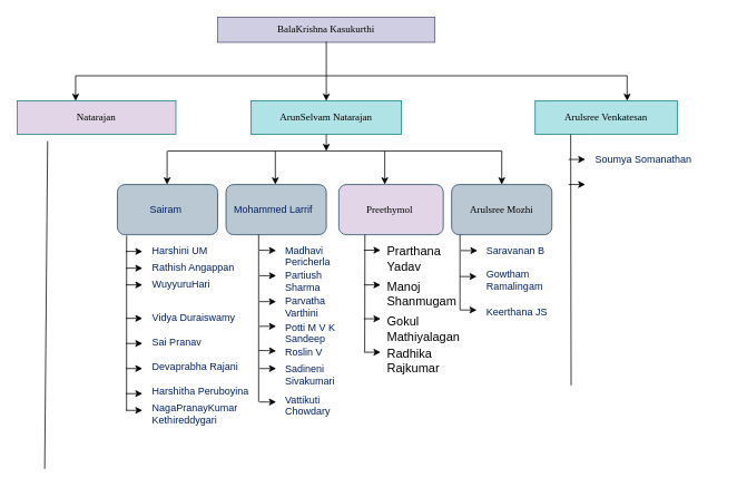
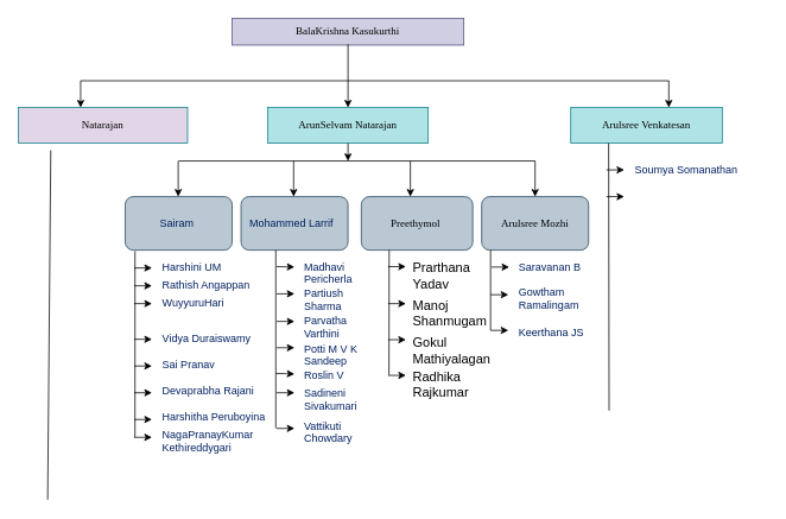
  <mxCell id="0" />
  <mxCell id="1" parent="0" />
  <mxCell id="2" value="&lt;font face=&quot;Verdana&quot;&gt;BalaKrishna Kasukurthi&lt;/font&gt;" style="rounded=0;whiteSpace=wrap;html=1;fillColor=#d0cee2;strokeColor=#56517e;" vertex="1" parent="1"><mxGeometry x="260" y="20" width="260" height="30" as="geometry" /></mxCell>
  <mxCell id="3" value="" style="endArrow=none;html=1;" edge="1" parent="1"><mxGeometry width="50" height="50" relative="1" as="geometry"><mxPoint x="90" y="90" as="sourcePoint" /><mxPoint x="750" y="90" as="targetPoint" /></mxGeometry></mxCell>
  <mxCell id="4" value="" style="endArrow=classic;html=1;" edge="1" parent="1"><mxGeometry width="50" height="50" relative="1" as="geometry"><mxPoint x="90" y="90" as="sourcePoint" /><mxPoint x="90" y="120" as="targetPoint" /></mxGeometry></mxCell>
  <mxCell id="5" value="" style="endArrow=classic;html=1;" edge="1" parent="1"><mxGeometry width="50" height="50" relative="1" as="geometry"><mxPoint x="390" y="90" as="sourcePoint" /><mxPoint x="390" y="120" as="targetPoint" /></mxGeometry></mxCell>
  <mxCell id="6" value="" style="endArrow=classic;html=1;" edge="1" parent="1"><mxGeometry width="50" height="50" relative="1" as="geometry"><mxPoint x="750" y="90" as="sourcePoint" /><mxPoint x="750" y="120" as="targetPoint" /></mxGeometry></mxCell>
  <mxCell id="7" value="&lt;font face=&quot;Verdana&quot;&gt;Natarajan&lt;/font&gt;" style="rounded=0;whiteSpace=wrap;html=1;fillColor=#e1d5e7;strokeColor=#0e8088;" vertex="1" parent="1"><mxGeometry y="120" width="190" height="40" as="geometry" x="20" /></mxCell>
  <mxCell id="8" value="&lt;font face=&quot;Verdana&quot;&gt;ArunSelvam Natarajan&lt;/font&gt;" style="rounded=0;whiteSpace=wrap;html=1;fillColor=#b0e3e6;strokeColor=#0e8088;" vertex="1" parent="1"><mxGeometry x="300" y="120" width="180" height="40" as="geometry" /></mxCell>
  <mxCell id="9" value="&lt;font face=&quot;Verdana&quot;&gt;Arulsree Venkatesan&lt;/font&gt;" style="rounded=0;whiteSpace=wrap;html=1;fillColor=#b0e3e6;strokeColor=#0e8088;" vertex="1" parent="1"><mxGeometry x="640" y="120" width="170" height="40" as="geometry" /></mxCell>
  <mxCell id="10" value="" style="endArrow=none;html=1;" edge="1" parent="1"><mxGeometry width="50" height="50" relative="1" as="geometry"><mxPoint x="600" y="180" as="sourcePoint" /><mxPoint x="200" y="180" as="targetPoint" /></mxGeometry></mxCell>
  <mxCell id="11" value="" style="endArrow=classic;html=1;" edge="1" parent="1"><mxGeometry width="50" height="50" relative="1" as="geometry"><mxPoint x="199.5" y="180" as="sourcePoint" /><mxPoint x="199.5" y="220" as="targetPoint" /></mxGeometry></mxCell>
  <mxCell id="12" value="" style="endArrow=classic;html=1;" edge="1" parent="1"><mxGeometry width="50" height="50" relative="1" as="geometry"><mxPoint x="329" y="180" as="sourcePoint" /><mxPoint x="329" y="220" as="targetPoint" /></mxGeometry></mxCell>
  <mxCell id="13" value="" style="endArrow=classic;html=1;" edge="1" parent="1"><mxGeometry width="50" height="50" relative="1" as="geometry"><mxPoint x="460" y="180" as="sourcePoint" /><mxPoint x="460" y="220" as="targetPoint" /></mxGeometry></mxCell>
  <mxCell id="14" value="" style="endArrow=classic;html=1;" edge="1" parent="1"><mxGeometry width="50" height="50" relative="1" as="geometry"><mxPoint x="600" y="180" as="sourcePoint" /><mxPoint x="600" y="220" as="targetPoint" /></mxGeometry></mxCell>
  <mxCell id="15" value="&lt;span style=&quot;font-size: 9.0pt ; font-family: &amp;#34;verdana&amp;#34; , sans-serif ; color: #002060&quot;&gt;Mohammed Larrif&amp;nbsp;&amp;nbsp;&lt;/span&gt;" style="rounded=1;whiteSpace=wrap;html=1;fillColor=#bac8d3;strokeColor=#23445d;" vertex="1" parent="1"><mxGeometry x="270" y="220" width="120" height="60" as="geometry" /></mxCell>
  <mxCell id="16" value="&lt;span style=&quot;font-size: 9.0pt ; font-family: &amp;#34;verdana&amp;#34; , sans-serif ; color: #002060&quot;&gt;Sairam&amp;nbsp;&lt;/span&gt;" style="rounded=1;whiteSpace=wrap;html=1;fillColor=#bac8d3;strokeColor=#23445d;" vertex="1" parent="1"><mxGeometry x="140" y="220" width="120" height="60" as="geometry" /></mxCell>
- <mxCell id="17" value="&lt;font face=&quot;Verdana&quot;&gt;Preethymol&amp;nbsp;&lt;/font&gt;" style="rounded=1;whiteSpace=wrap;html=1;fillColor=#e1d5e7;strokeColor=#23445d;" vertex="1" parent="1"><mxGeometry x="405" y="220" width="125" height="60" as="geometry" /></mxCell>
+ <mxCell id="17" value="&lt;font face=&quot;Verdana&quot;&gt;Preethymol&amp;nbsp;&lt;/font&gt;" style="rounded=1;whiteSpace=wrap;html=1;fillColor=#bac8d3;strokeColor=#23445d;" vertex="1" parent="1"><mxGeometry x="405" y="220" width="125" height="60" as="geometry" /></mxCell>
  <mxCell id="18" value="&lt;font face=&quot;Verdana&quot;&gt;Arulsree Mozhi&lt;/font&gt;" style="rounded=1;whiteSpace=wrap;html=1;fillColor=#bac8d3;strokeColor=#23445d;" vertex="1" parent="1"><mxGeometry x="540" y="220" width="120" height="60" as="geometry" /></mxCell>
  <mxCell id="19" value="" style="endArrow=none;html=1;entryX=0.192;entryY=1.2;entryDx=0;entryDy=0;entryPerimeter=0;" edge="1" parent="1" target="7"><mxGeometry width="50" height="50" relative="1" as="geometry"><mxPoint x="53" y="560" as="sourcePoint" /><mxPoint x="80" y="270" as="targetPoint" /></mxGeometry></mxCell>
  <mxCell id="20" value="" style="endArrow=classic;html=1;exitX=0.5;exitY=1;exitDx=0;exitDy=0;" edge="1" parent="1" source="8"><mxGeometry width="50" height="50" relative="1" as="geometry"><mxPoint x="370" y="210" as="sourcePoint" /><mxPoint x="390" y="180" as="targetPoint" /></mxGeometry></mxCell>
  <mxCell id="21" value="" style="endArrow=none;html=1;" edge="1" parent="1"><mxGeometry width="50" height="50" relative="1" as="geometry"><mxPoint x="390" y="90" as="sourcePoint" /><mxPoint x="390" y="49" as="targetPoint" /></mxGeometry></mxCell>
  <mxCell id="22" value="" style="endArrow=classic;html=1;" edge="1" parent="1"><mxGeometry width="50" height="50" relative="1" as="geometry"><mxPoint x="150" y="300" as="sourcePoint" /><mxPoint x="170" y="300" as="targetPoint" /></mxGeometry></mxCell>
  <mxCell id="23" value="&lt;span style=&quot;font-size: 9.0pt ; font-family: &amp;#34;verdana&amp;#34; , sans-serif ; color: #002060&quot;&gt;Harshini UM&amp;nbsp;&lt;/span&gt;" style="text;html=1;resizable=0;points=[];autosize=1;align=left;verticalAlign=top;spacingTop=-4;" vertex="1" parent="1"><mxGeometry x="180" y="289" width="90" height="20" as="geometry" /></mxCell>
  <mxCell id="24" value="" style="endArrow=classic;html=1;" edge="1" parent="1"><mxGeometry width="50" height="50" relative="1" as="geometry"><mxPoint x="150" y="320" as="sourcePoint" /><mxPoint x="170" y="320" as="targetPoint" /></mxGeometry></mxCell>
  <mxCell id="25" value="&lt;span style=&quot;font-size: 9.0pt ; font-family: &amp;#34;verdana&amp;#34; , sans-serif ; color: #002060&quot;&gt;Rathish Angappan&amp;nbsp;&lt;/span&gt;" style="text;html=1;resizable=0;points=[];autosize=1;align=left;verticalAlign=top;spacingTop=-4;" vertex="1" parent="1"><mxGeometry x="180" y="309" width="130" height="20" as="geometry" /></mxCell>
  <mxCell id="26" value="" style="endArrow=none;html=1;entryX=0.092;entryY=1.017;entryDx=0;entryDy=0;entryPerimeter=0;" edge="1" parent="1" target="16"><mxGeometry width="50" height="50" relative="1" as="geometry"><mxPoint x="151" y="490" as="sourcePoint" /><mxPoint x="190" y="280" as="targetPoint" /></mxGeometry></mxCell>
  <mxCell id="27" value="" style="endArrow=classic;html=1;" edge="1" parent="1"><mxGeometry width="50" height="50" relative="1" as="geometry"><mxPoint x="150" y="340" as="sourcePoint" /><mxPoint x="170" y="340" as="targetPoint" /></mxGeometry></mxCell>
  <mxCell id="28" value="" style="endArrow=classic;html=1;" edge="1" parent="1"><mxGeometry width="50" height="50" relative="1" as="geometry"><mxPoint x="150" y="380" as="sourcePoint" /><mxPoint x="170" y="380" as="targetPoint" /></mxGeometry></mxCell>
  <mxCell id="29" value="&lt;span style=&quot;font-size: 9.0pt ; font-family: &amp;#34;verdana&amp;#34; , sans-serif ; color: #002060&quot;&gt;WuyyuruHari &lt;br&gt;&lt;br&gt;&lt;/span&gt;" style="text;html=1;resizable=0;points=[];autosize=1;align=left;verticalAlign=top;spacingTop=-4;" vertex="1" parent="1"><mxGeometry x="180" y="329" width="90" height="30" as="geometry" /></mxCell>
  <mxCell id="30" value="&lt;span style=&quot;font-size: 9.0pt ; font-family: &amp;#34;verdana&amp;#34; , sans-serif ; color: #002060&quot;&gt;Vidya Duraiswamy&amp;nbsp;&lt;/span&gt;" style="text;html=1;resizable=0;points=[];autosize=1;align=left;verticalAlign=top;spacingTop=-4;" vertex="1" parent="1"><mxGeometry x="180" y="370" width="130" height="20" as="geometry" /></mxCell>
  <mxCell id="31" value="" style="endArrow=classic;html=1;" edge="1" parent="1"><mxGeometry width="50" height="50" relative="1" as="geometry"><mxPoint x="150" y="410" as="sourcePoint" /><mxPoint x="170" y="410" as="targetPoint" /></mxGeometry></mxCell>
  <mxCell id="32" value="&lt;span style=&quot;font-size: 9.0pt ; font-family: &amp;#34;verdana&amp;#34; , sans-serif ; color: #002060&quot;&gt;Sai Pranav&amp;nbsp;&lt;/span&gt;" style="text;html=1;resizable=0;points=[];autosize=1;align=left;verticalAlign=top;spacingTop=-4;" vertex="1" parent="1"><mxGeometry x="180" y="399" width="80" height="20" as="geometry" /></mxCell>
  <mxCell id="33" value="" style="endArrow=classic;html=1;" edge="1" parent="1"><mxGeometry width="50" height="50" relative="1" as="geometry"><mxPoint x="150" y="440" as="sourcePoint" /><mxPoint x="170" y="440" as="targetPoint" /></mxGeometry></mxCell>
  <mxCell id="34" value="&lt;span style=&quot;font-size: 9.0pt ; font-family: &amp;#34;verdana&amp;#34; , sans-serif ; color: #002060&quot;&gt;Devaprabha Rajani&lt;br&gt;&amp;nbsp;&lt;/span&gt;" style="text;html=1;resizable=0;points=[];autosize=1;align=left;verticalAlign=top;spacingTop=-4;" vertex="1" parent="1"><mxGeometry x="180" y="428" width="130" height="30" as="geometry" /></mxCell>
  <mxCell id="35" value="" style="endArrow=classic;html=1;" edge="1" parent="1"><mxGeometry width="50" height="50" relative="1" as="geometry"><mxPoint x="150" y="470" as="sourcePoint" /><mxPoint x="170" y="470" as="targetPoint" /></mxGeometry></mxCell>
  <mxCell id="36" value="&lt;span style=&quot;font-size: 9.0pt ; font-family: &amp;#34;verdana&amp;#34; , sans-serif ; color: #002060&quot;&gt;Harshitha Peruboyina&amp;nbsp;&lt;/span&gt;" style="text;html=1;resizable=0;points=[];autosize=1;align=left;verticalAlign=top;spacingTop=-4;" vertex="1" parent="1"><mxGeometry x="180" y="458" width="150" height="20" as="geometry" /></mxCell>
  <mxCell id="37" value="" style="endArrow=classic;html=1;" edge="1" parent="1"><mxGeometry width="50" height="50" relative="1" as="geometry"><mxPoint x="150" y="490" as="sourcePoint" /><mxPoint x="170" y="490" as="targetPoint" /></mxGeometry></mxCell>
  <mxCell id="38" value="&lt;span style=&quot;font-size: 9.0pt ; font-family: &amp;#34;verdana&amp;#34; , sans-serif ; color: #002060&quot;&gt;NagaPranayKumar &lt;br&gt;Kethireddygari&amp;nbsp;&lt;/span&gt;" style="text;html=1;resizable=0;points=[];autosize=1;align=left;verticalAlign=top;spacingTop=-4;" vertex="1" parent="1"><mxGeometry x="180" y="478" width="130" height="30" as="geometry" /></mxCell>
  <mxCell id="39" value="" style="endArrow=none;html=1;" edge="1" parent="1"><mxGeometry width="50" height="50" relative="1" as="geometry"><mxPoint x="309" y="480" as="sourcePoint" /><mxPoint x="309" y="280" as="targetPoint" /><Array as="points"><mxPoint x="309" y="280" /></Array></mxGeometry></mxCell>
  <mxCell id="40" value="" style="endArrow=classic;html=1;" edge="1" parent="1"><mxGeometry width="50" height="50" relative="1" as="geometry"><mxPoint x="310" y="298.5" as="sourcePoint" /><mxPoint x="330" y="299" as="targetPoint" /></mxGeometry></mxCell>
  <mxCell id="41" value="" style="endArrow=classic;html=1;" edge="1" parent="1"><mxGeometry width="50" height="50" relative="1" as="geometry"><mxPoint x="310" y="329" as="sourcePoint" /><mxPoint x="330" y="329" as="targetPoint" /></mxGeometry></mxCell>
  <mxCell id="42" value="" style="endArrow=classic;html=1;" edge="1" parent="1"><mxGeometry width="50" height="50" relative="1" as="geometry"><mxPoint x="310" y="389.5" as="sourcePoint" /><mxPoint x="330" y="389.5" as="targetPoint" /></mxGeometry></mxCell>
  <mxCell id="43" value="&lt;span style=&quot;font-size: 9.0pt ; font-family: &amp;#34;verdana&amp;#34; , sans-serif ; color: #002060&quot;&gt;Madhavi &lt;br&gt;Pericherla&amp;nbsp;&lt;/span&gt;" style="text;html=1;resizable=0;points=[];autosize=1;align=left;verticalAlign=top;spacingTop=-4;" vertex="1" parent="1"><mxGeometry x="339" y="289" width="80" height="30" as="geometry" /></mxCell>
  <mxCell id="44" value="&lt;span style=&quot;font-size: 9.0pt ; font-family: &amp;#34;verdana&amp;#34; , sans-serif ; color: #002060&quot;&gt;Partiush&lt;br&gt;Sharma&amp;nbsp;&lt;/span&gt;" style="text;html=1;resizable=0;points=[];autosize=1;align=left;verticalAlign=top;spacingTop=-4;" vertex="1" parent="1"><mxGeometry x="339" y="319" width="70" height="30" as="geometry" /></mxCell>
  <mxCell id="45" value="" style="endArrow=classic;html=1;" edge="1" parent="1"><mxGeometry width="50" height="50" relative="1" as="geometry"><mxPoint x="310" y="360" as="sourcePoint" /><mxPoint x="330" y="360" as="targetPoint" /></mxGeometry></mxCell>
  <mxCell id="46" value="&lt;span style=&quot;font-size: 9.0pt ; font-family: &amp;#34;verdana&amp;#34; , sans-serif ; color: #002060&quot;&gt;Parvatha &lt;br&gt;Varthini&amp;nbsp;&lt;/span&gt;" style="text;html=1;resizable=0;points=[];autosize=1;align=left;verticalAlign=top;spacingTop=-4;" vertex="1" parent="1"><mxGeometry x="339" y="350" width="70" height="30" as="geometry" /></mxCell>
  <mxCell id="47" value="&lt;span style=&quot;font-size: 9.0pt ; font-family: &amp;#34;verdana&amp;#34; , sans-serif ; color: #002060&quot;&gt;Potti M V K&lt;br&gt;Sandeep&amp;nbsp;&lt;br&gt;&lt;/span&gt;" style="text;html=1;resizable=0;points=[];autosize=1;align=left;verticalAlign=top;spacingTop=-4;" vertex="1" parent="1"><mxGeometry x="339" y="381" width="80" height="30" as="geometry" /></mxCell>
  <mxCell id="48" value="" style="endArrow=classic;html=1;" edge="1" parent="1"><mxGeometry width="50" height="50" relative="1" as="geometry"><mxPoint x="309" y="418.5" as="sourcePoint" /><mxPoint x="330" y="419" as="targetPoint" /><Array as="points"><mxPoint x="319" y="418.5" /></Array></mxGeometry></mxCell>
  <mxCell id="49" value="&lt;span style=&quot;font-size: 9.0pt ; font-family: &amp;#34;verdana&amp;#34; , sans-serif ; color: #002060&quot;&gt;Roslin V&amp;nbsp;&lt;/span&gt;" style="text;html=1;resizable=0;points=[];autosize=1;align=left;verticalAlign=top;spacingTop=-4;" vertex="1" parent="1"><mxGeometry x="339" y="411" width="70" height="20" as="geometry" /></mxCell>
  <mxCell id="50" value="" style="endArrow=classic;html=1;fontFamily=Helvetica;fontSize=11;fontColor=#000000;align=center;strokeColor=#000000;" edge="1" parent="1"><mxGeometry width="50" height="50" relative="1" as="geometry"><mxPoint x="310" y="440" as="sourcePoint" /><mxPoint x="330" y="440" as="targetPoint" /></mxGeometry></mxCell>
  <mxCell id="51" value="&lt;span style=&quot;font-size: 9.0pt ; font-family: &amp;#34;verdana&amp;#34; , sans-serif ; color: #002060&quot;&gt;Sadineni &lt;br&gt;Sivakumari&amp;nbsp;&lt;/span&gt;" style="text;html=1;resizable=0;points=[];autosize=1;align=left;verticalAlign=top;spacingTop=-4;" vertex="1" parent="1"><mxGeometry x="339" y="431" width="90" height="30" as="geometry" /></mxCell>
  <mxCell id="52" value="" style="endArrow=classic;html=1;" edge="1" parent="1"><mxGeometry width="50" height="50" relative="1" as="geometry"><mxPoint x="310" y="480" as="sourcePoint" /><mxPoint x="330" y="480" as="targetPoint" /></mxGeometry></mxCell>
  <mxCell id="53" value="&lt;span style=&quot;font-size: 9.0pt ; font-family: &amp;#34;verdana&amp;#34; , sans-serif ; color: #002060&quot;&gt;Vattikuti &lt;br&gt;Chowdary&amp;nbsp;&lt;/span&gt;" style="text;html=1;resizable=0;points=[];autosize=1;align=left;verticalAlign=top;spacingTop=-4;" vertex="1" parent="1"><mxGeometry x="339" y="468" width="80" height="30" as="geometry" /></mxCell>
  <mxCell id="54" value="" style="endArrow=none;html=1;entryX=0.25;entryY=1;entryDx=0;entryDy=0;" edge="1" parent="1" target="17"><mxGeometry width="50" height="50" relative="1" as="geometry"><mxPoint x="436" y="420" as="sourcePoint" /><mxPoint x="480" y="280" as="targetPoint" /></mxGeometry></mxCell>
  <mxCell id="55" value="" style="endArrow=classic;html=1;" edge="1" parent="1"><mxGeometry width="50" height="50" relative="1" as="geometry"><mxPoint x="435" y="298.5" as="sourcePoint" /><mxPoint x="455" y="298.5" as="targetPoint" /></mxGeometry></mxCell>
  <mxCell id="56" value="&lt;span style=&quot;font-size: 11pt ; font-family: &amp;#34;calibri&amp;#34; , sans-serif&quot;&gt;Prarthana&lt;br&gt;Yadav&amp;nbsp;&lt;/span&gt;" style="text;html=1;resizable=0;points=[];autosize=1;align=left;verticalAlign=top;spacingTop=-4;" vertex="1" parent="1"><mxGeometry x="461" y="289" width="70" height="30" as="geometry" /></mxCell>
  <mxCell id="57" value="&lt;span style=&quot;font-size: 11pt ; font-family: &amp;#34;calibri&amp;#34; , sans-serif&quot;&gt;Manoj&lt;br&gt;Shanmugam&amp;nbsp;&lt;/span&gt;" style="text;html=1;resizable=0;points=[];autosize=1;align=left;verticalAlign=top;spacingTop=-4;" vertex="1" parent="1"><mxGeometry x="461" y="331" width="90" height="30" as="geometry" /></mxCell>
  <mxCell id="58" value="" style="endArrow=classic;html=1;" edge="1" parent="1"><mxGeometry width="50" height="50" relative="1" as="geometry"><mxPoint x="435" y="340" as="sourcePoint" /><mxPoint x="455" y="340" as="targetPoint" /></mxGeometry></mxCell>
  <mxCell id="59" value="" style="endArrow=classic;html=1;" edge="1" parent="1"><mxGeometry width="50" height="50" relative="1" as="geometry"><mxPoint x="435" y="380.5" as="sourcePoint" /><mxPoint x="455" y="380.5" as="targetPoint" /></mxGeometry></mxCell>
  <mxCell id="60" value="&lt;span style=&quot;font-size: 11pt ; font-family: &amp;#34;calibri&amp;#34; , sans-serif&quot;&gt;Gokul&lt;br&gt;Mathiyalagan&amp;nbsp;&lt;/span&gt;" style="text;html=1;resizable=0;points=[];autosize=1;align=left;verticalAlign=top;spacingTop=-4;" vertex="1" parent="1"><mxGeometry x="461" y="373" width="100" height="30" as="geometry" /></mxCell>
  <mxCell id="61" value="" style="endArrow=classic;html=1;" edge="1" parent="1"><mxGeometry width="50" height="50" relative="1" as="geometry"><mxPoint x="435" y="420.5" as="sourcePoint" /><mxPoint x="455" y="420.5" as="targetPoint" /></mxGeometry></mxCell>
  <mxCell id="62" value="&lt;span style=&quot;font-size: 11pt ; font-family: &amp;#34;calibri&amp;#34; , sans-serif&quot;&gt;Radhika&lt;br&gt;Rajkumar&amp;nbsp;&lt;/span&gt;" style="text;html=1;resizable=0;points=[];autosize=1;align=left;verticalAlign=top;spacingTop=-4;" vertex="1" parent="1"><mxGeometry x="461" y="411" width="80" height="30" as="geometry" /></mxCell>
  <mxCell id="63" value="" style="endArrow=classic;html=1;" edge="1" parent="1"><mxGeometry width="50" height="50" relative="1" as="geometry"><mxPoint x="551" y="299" as="sourcePoint" /><mxPoint x="571" y="299" as="targetPoint" /></mxGeometry></mxCell>
  <mxCell id="64" value="" style="endArrow=none;html=1;entryX=0.083;entryY=1;entryDx=0;entryDy=0;entryPerimeter=0;" edge="1" parent="1" target="18"><mxGeometry width="50" height="50" relative="1" as="geometry"><mxPoint x="550" y="370" as="sourcePoint" /><mxPoint x="559" y="280" as="targetPoint" /></mxGeometry></mxCell>
  <mxCell id="65" value="&lt;span style=&quot;font-size: 9.0pt ; font-family: &amp;#34;verdana&amp;#34; , sans-serif ; color: #002060&quot;&gt;Saravanan B&amp;nbsp;&lt;/span&gt;" style="text;html=1;resizable=0;points=[];autosize=1;align=left;verticalAlign=top;spacingTop=-4;" vertex="1" parent="1"><mxGeometry x="580" y="289" width="100" height="20" as="geometry" /></mxCell>
  <mxCell id="66" value="" style="endArrow=classic;html=1;" edge="1" parent="1"><mxGeometry width="50" height="50" relative="1" as="geometry"><mxPoint x="550" y="330" as="sourcePoint" /><mxPoint x="570" y="330" as="targetPoint" /></mxGeometry></mxCell>
  <mxCell id="67" value="&lt;span style=&quot;font-size: 9.0pt ; font-family: &amp;#34;verdana&amp;#34; , sans-serif ; color: #002060&quot;&gt;Gowtham&lt;br&gt;Ramalingam&amp;nbsp;&lt;/span&gt;" style="text;html=1;resizable=0;points=[];autosize=1;align=left;verticalAlign=top;spacingTop=-4;" vertex="1" parent="1"><mxGeometry x="580" y="318" width="90" height="30" as="geometry" /></mxCell>
  <mxCell id="68" value="" style="endArrow=classic;html=1;" edge="1" parent="1"><mxGeometry width="50" height="50" relative="1" as="geometry"><mxPoint x="550" y="370" as="sourcePoint" /><mxPoint x="570" y="370" as="targetPoint" /></mxGeometry></mxCell>
  <mxCell id="69" value="&lt;span style=&quot;font-size: 9.0pt ; font-family: &amp;#34;verdana&amp;#34; , sans-serif ; color: #002060&quot;&gt;Keerthana JS&amp;nbsp;&lt;/span&gt;" style="text;html=1;resizable=0;points=[];autosize=1;align=left;verticalAlign=top;spacingTop=-4;" vertex="1" parent="1"><mxGeometry x="580" y="363" width="100" height="20" as="geometry" /></mxCell>
  <mxCell id="70" value="" style="endArrow=none;html=1;entryX=0.25;entryY=1;entryDx=0;entryDy=0;" edge="1" parent="1" target="9"><mxGeometry width="50" height="50" relative="1" as="geometry"><mxPoint x="683" y="460" as="sourcePoint" /><mxPoint x="730" y="160" as="targetPoint" /></mxGeometry></mxCell>
  <mxCell id="71" value="" style="endArrow=classic;html=1;" edge="1" parent="1"><mxGeometry width="50" height="50" relative="1" as="geometry"><mxPoint x="680" y="190" as="sourcePoint" /><mxPoint x="700" y="190" as="targetPoint" /></mxGeometry></mxCell>
  <mxCell id="72" value="&lt;span style=&quot;font-size: 9.0pt ; font-family: &amp;#34;verdana&amp;#34; , sans-serif ; color: #002060&quot;&gt;Soumya Somanathan&amp;nbsp;&lt;/span&gt;" style="text;html=1;resizable=0;points=[];autosize=1;align=left;verticalAlign=top;spacingTop=-4;" vertex="1" parent="1"><mxGeometry x="710" y="181" width="150" height="20" as="geometry" /></mxCell>
  <mxCell id="73" value="" style="endArrow=classic;html=1;" edge="1" parent="1"><mxGeometry width="50" height="50" relative="1" as="geometry"><mxPoint x="680" y="220" as="sourcePoint" /><mxPoint x="700" y="220" as="targetPoint" /></mxGeometry></mxCell>
